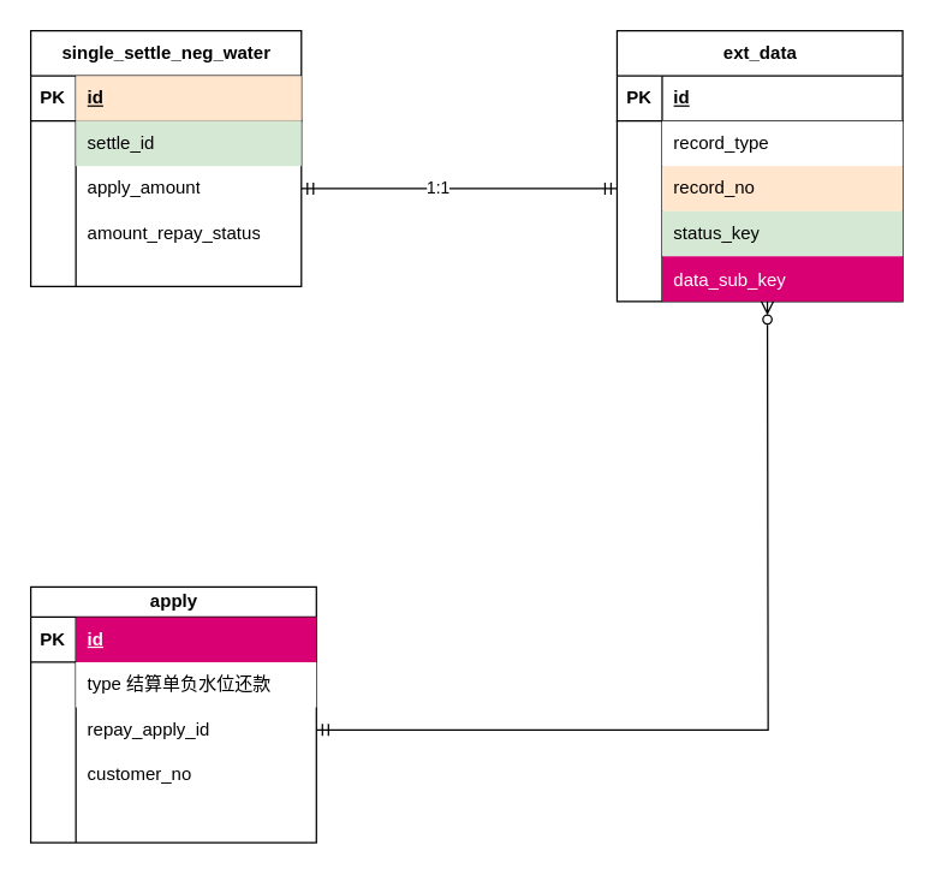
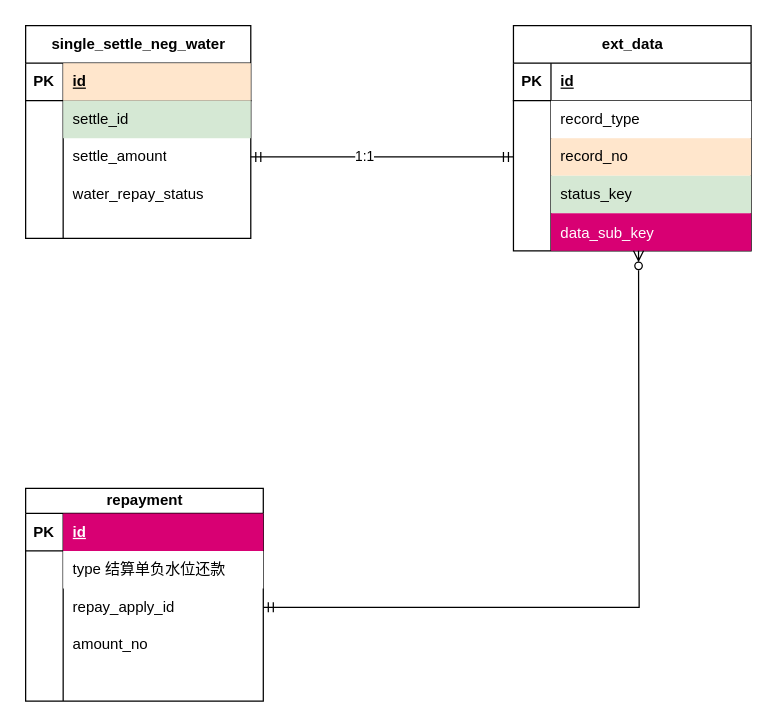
  <mxCell id="0" />
  <mxCell id="1" parent="0" />
  <mxCell id="2" value="single_settle_neg_water" style="shape=table;startSize=30;container=1;collapsible=1;childLayout=tableLayout;fixedRows=1;rowLines=0;fontStyle=1;align=center;resizeLast=1;html=1;swimlaneFillColor=none;" vertex="1" parent="1"><mxGeometry x="20" y="20" width="180" height="170" as="geometry" /></mxCell>
  <mxCell id="3" value="" style="shape=tableRow;horizontal=0;startSize=0;swimlaneHead=0;swimlaneBody=0;fillColor=none;collapsible=0;dropTarget=0;points=[[0,0.5],[1,0.5]];portConstraint=eastwest;top=0;left=0;right=0;bottom=1;" vertex="1" parent="2"><mxGeometry y="30" width="180" height="30" as="geometry" /></mxCell>
  <mxCell id="4" value="PK" style="shape=partialRectangle;connectable=0;fillColor=none;top=0;left=0;bottom=0;right=0;fontStyle=1;overflow=hidden;whiteSpace=wrap;html=1;" vertex="1" parent="3"><mxGeometry width="30" height="30" as="geometry"><mxRectangle width="30" height="30" as="alternateBounds" /></mxGeometry></mxCell>
  <mxCell id="5" value="id" style="shape=partialRectangle;connectable=0;fillColor=#ffe6cc;top=0;left=0;bottom=0;right=0;align=left;spacingLeft=6;fontStyle=5;overflow=hidden;whiteSpace=wrap;html=1;strokeColor=#d79b00;" vertex="1" parent="3"><mxGeometry x="30" width="150" height="30" as="geometry"><mxRectangle width="150" height="30" as="alternateBounds" /></mxGeometry></mxCell>
  <mxCell id="6" value="" style="shape=tableRow;horizontal=0;startSize=0;swimlaneHead=0;swimlaneBody=0;fillColor=none;collapsible=0;dropTarget=0;points=[[0,0.5],[1,0.5]];portConstraint=eastwest;top=0;left=0;right=0;bottom=0;" vertex="1" parent="2"><mxGeometry y="60" width="180" height="30" as="geometry" /></mxCell>
  <mxCell id="7" value="" style="shape=partialRectangle;connectable=0;fillColor=none;top=0;left=0;bottom=0;right=0;editable=1;overflow=hidden;whiteSpace=wrap;html=1;" vertex="1" parent="6"><mxGeometry width="30" height="30" as="geometry"><mxRectangle width="30" height="30" as="alternateBounds" /></mxGeometry></mxCell>
  <mxCell id="8" value="settle_id" style="shape=partialRectangle;connectable=0;top=0;left=0;bottom=0;right=0;align=left;spacingLeft=6;overflow=hidden;whiteSpace=wrap;html=1;fillColor=#d5e8d4;strokeColor=#82b366;" vertex="1" parent="6"><mxGeometry x="30" width="150" height="30" as="geometry"><mxRectangle width="150" height="30" as="alternateBounds" /></mxGeometry></mxCell>
  <mxCell id="9" value="" style="shape=tableRow;horizontal=0;startSize=0;swimlaneHead=0;swimlaneBody=0;fillColor=none;collapsible=0;dropTarget=0;points=[[0,0.5],[1,0.5]];portConstraint=eastwest;top=0;left=0;right=0;bottom=0;" vertex="1" parent="2"><mxGeometry y="90" width="180" height="30" as="geometry" /></mxCell>
  <mxCell id="10" value="" style="shape=partialRectangle;connectable=0;fillColor=none;top=0;left=0;bottom=0;right=0;editable=1;overflow=hidden;whiteSpace=wrap;html=1;" vertex="1" parent="9"><mxGeometry width="30" height="30" as="geometry"><mxRectangle width="30" height="30" as="alternateBounds" /></mxGeometry></mxCell>
- <mxCell id="11" value="apply_amount" style="shape=partialRectangle;connectable=0;fillColor=none;top=0;left=0;bottom=0;right=0;align=left;spacingLeft=6;overflow=hidden;whiteSpace=wrap;html=1;strokeWidth=1;strokeColor=#653939;" vertex="1" parent="9"><mxGeometry x="30" width="150" height="30" as="geometry"><mxRectangle width="150" height="30" as="alternateBounds" /></mxGeometry></mxCell>
+ <mxCell id="11" value="settle_amount" style="shape=partialRectangle;connectable=0;fillColor=none;top=0;left=0;bottom=0;right=0;align=left;spacingLeft=6;overflow=hidden;whiteSpace=wrap;html=1;strokeWidth=1;strokeColor=#653939;" vertex="1" parent="9"><mxGeometry x="30" width="150" height="30" as="geometry"><mxRectangle width="150" height="30" as="alternateBounds" /></mxGeometry></mxCell>
  <mxCell id="12" value="" style="shape=tableRow;horizontal=0;startSize=0;swimlaneHead=0;swimlaneBody=0;fillColor=none;collapsible=0;dropTarget=0;points=[[0,0.5],[1,0.5]];portConstraint=eastwest;top=0;left=0;right=0;bottom=0;" vertex="1" parent="2"><mxGeometry y="120" width="180" height="30" as="geometry" /></mxCell>
  <mxCell id="13" value="" style="shape=partialRectangle;connectable=0;fillColor=none;top=0;left=0;bottom=0;right=0;editable=1;overflow=hidden;whiteSpace=wrap;html=1;" vertex="1" parent="12"><mxGeometry width="30" height="30" as="geometry"><mxRectangle width="30" height="30" as="alternateBounds" /></mxGeometry></mxCell>
- <mxCell id="14" value="amount_repay_status" style="shape=partialRectangle;connectable=0;fillColor=none;top=0;left=0;bottom=0;right=0;align=left;spacingLeft=6;overflow=hidden;whiteSpace=wrap;html=1;" vertex="1" parent="12"><mxGeometry x="30" width="150" height="30" as="geometry"><mxRectangle width="150" height="30" as="alternateBounds" /></mxGeometry></mxCell>
+ <mxCell id="14" value="water_repay_status" style="shape=partialRectangle;connectable=0;fillColor=none;top=0;left=0;bottom=0;right=0;align=left;spacingLeft=6;overflow=hidden;whiteSpace=wrap;html=1;" vertex="1" parent="12"><mxGeometry x="30" width="150" height="30" as="geometry"><mxRectangle width="150" height="30" as="alternateBounds" /></mxGeometry></mxCell>
  <mxCell id="15" value="" style="shape=tableRow;horizontal=0;startSize=0;swimlaneHead=0;swimlaneBody=0;fillColor=none;collapsible=0;dropTarget=0;points=[[0,0.5],[1,0.5]];portConstraint=eastwest;top=0;left=0;right=0;bottom=0;" vertex="1" parent="2"><mxGeometry y="150" width="180" height="20" as="geometry" /></mxCell>
  <mxCell id="16" value="" style="shape=partialRectangle;connectable=0;fillColor=none;top=0;left=0;bottom=0;right=0;editable=1;overflow=hidden;" vertex="1" parent="15"><mxGeometry width="30" height="20" as="geometry"><mxRectangle width="30" height="20" as="alternateBounds" /></mxGeometry></mxCell>
  <mxCell id="17" value="" style="shape=partialRectangle;connectable=0;fillColor=none;top=0;left=0;bottom=0;right=0;align=left;spacingLeft=6;overflow=hidden;" vertex="1" parent="15"><mxGeometry x="30" width="150" height="20" as="geometry"><mxRectangle width="150" height="20" as="alternateBounds" /></mxGeometry></mxCell>
  <mxCell id="18" value="ext_data" style="shape=table;startSize=30;container=1;collapsible=1;childLayout=tableLayout;fixedRows=1;rowLines=0;fontStyle=1;align=center;resizeLast=1;html=1;swimlaneFillColor=none;" vertex="1" parent="1"><mxGeometry x="410" y="20" width="190" height="180" as="geometry" /></mxCell>
  <mxCell id="19" value="" style="shape=tableRow;horizontal=0;startSize=0;swimlaneHead=0;swimlaneBody=0;fillColor=none;collapsible=0;dropTarget=0;points=[[0,0.5],[1,0.5]];portConstraint=eastwest;top=0;left=0;right=0;bottom=1;" vertex="1" parent="18"><mxGeometry y="30" width="190" height="30" as="geometry" /></mxCell>
  <mxCell id="20" value="PK" style="shape=partialRectangle;connectable=0;fillColor=none;top=0;left=0;bottom=0;right=0;fontStyle=1;overflow=hidden;whiteSpace=wrap;html=1;" vertex="1" parent="19"><mxGeometry width="30" height="30" as="geometry"><mxRectangle width="30" height="30" as="alternateBounds" /></mxGeometry></mxCell>
  <mxCell id="21" value="id" style="shape=partialRectangle;connectable=0;fillColor=none;top=0;left=0;bottom=0;right=0;align=left;spacingLeft=6;fontStyle=5;overflow=hidden;whiteSpace=wrap;html=1;" vertex="1" parent="19"><mxGeometry x="30" width="160" height="30" as="geometry"><mxRectangle width="160" height="30" as="alternateBounds" /></mxGeometry></mxCell>
  <mxCell id="22" value="" style="shape=tableRow;horizontal=0;startSize=0;swimlaneHead=0;swimlaneBody=0;fillColor=none;collapsible=0;dropTarget=0;points=[[0,0.5],[1,0.5]];portConstraint=eastwest;top=0;left=0;right=0;bottom=0;" vertex="1" parent="18"><mxGeometry y="60" width="190" height="30" as="geometry" /></mxCell>
  <mxCell id="23" value="" style="shape=partialRectangle;connectable=0;fillColor=none;top=0;left=0;bottom=0;right=0;editable=1;overflow=hidden;whiteSpace=wrap;html=1;" vertex="1" parent="22"><mxGeometry width="30" height="30" as="geometry"><mxRectangle width="30" height="30" as="alternateBounds" /></mxGeometry></mxCell>
  <mxCell id="24" value="record_type" style="shape=partialRectangle;connectable=0;top=0;left=0;bottom=0;right=0;align=left;spacingLeft=6;overflow=hidden;whiteSpace=wrap;html=1;" vertex="1" parent="22"><mxGeometry x="30" width="160" height="30" as="geometry"><mxRectangle width="160" height="30" as="alternateBounds" /></mxGeometry></mxCell>
  <mxCell id="25" value="" style="shape=tableRow;horizontal=0;startSize=0;swimlaneHead=0;swimlaneBody=0;fillColor=none;collapsible=0;dropTarget=0;points=[[0,0.5],[1,0.5]];portConstraint=eastwest;top=0;left=0;right=0;bottom=0;" vertex="1" parent="18"><mxGeometry y="90" width="190" height="30" as="geometry" /></mxCell>
  <mxCell id="26" value="" style="shape=partialRectangle;connectable=0;fillColor=none;top=0;left=0;bottom=0;right=0;editable=1;overflow=hidden;whiteSpace=wrap;html=1;" vertex="1" parent="25"><mxGeometry width="30" height="30" as="geometry"><mxRectangle width="30" height="30" as="alternateBounds" /></mxGeometry></mxCell>
  <mxCell id="27" value="record_no" style="shape=partialRectangle;connectable=0;fillColor=#ffe6cc;top=0;left=0;bottom=0;right=0;align=left;spacingLeft=6;overflow=hidden;whiteSpace=wrap;html=1;strokeWidth=1;strokeColor=#d79b00;" vertex="1" parent="25"><mxGeometry x="30" width="160" height="30" as="geometry"><mxRectangle width="160" height="30" as="alternateBounds" /></mxGeometry></mxCell>
  <mxCell id="28" value="" style="shape=tableRow;horizontal=0;startSize=0;swimlaneHead=0;swimlaneBody=0;fillColor=none;collapsible=0;dropTarget=0;points=[[0,0.5],[1,0.5]];portConstraint=eastwest;top=0;left=0;right=0;bottom=0;" vertex="1" parent="18"><mxGeometry y="120" width="190" height="30" as="geometry" /></mxCell>
  <mxCell id="29" value="" style="shape=partialRectangle;connectable=0;fillColor=none;top=0;left=0;bottom=0;right=0;editable=1;overflow=hidden;whiteSpace=wrap;html=1;" vertex="1" parent="28"><mxGeometry width="30" height="30" as="geometry"><mxRectangle width="30" height="30" as="alternateBounds" /></mxGeometry></mxCell>
  <mxCell id="30" value="status_key" style="shape=partialRectangle;connectable=0;fillColor=#d5e8d4;top=0;left=0;bottom=0;right=0;align=left;spacingLeft=6;overflow=hidden;whiteSpace=wrap;html=1;strokeColor=#82b366;" vertex="1" parent="28"><mxGeometry x="30" width="160" height="30" as="geometry"><mxRectangle width="160" height="30" as="alternateBounds" /></mxGeometry></mxCell>
  <mxCell id="31" value="" style="shape=tableRow;horizontal=0;startSize=0;swimlaneHead=0;swimlaneBody=0;fillColor=none;collapsible=0;dropTarget=0;points=[[0,0.5],[1,0.5]];portConstraint=eastwest;top=0;left=0;right=0;bottom=0;" vertex="1" parent="18"><mxGeometry y="150" width="190" height="30" as="geometry" /></mxCell>
  <mxCell id="32" value="" style="shape=partialRectangle;connectable=0;fillColor=none;top=0;left=0;bottom=0;right=0;editable=1;overflow=hidden;" vertex="1" parent="31"><mxGeometry width="30" height="30" as="geometry"><mxRectangle width="30" height="30" as="alternateBounds" /></mxGeometry></mxCell>
  <mxCell id="33" value="data_sub_key" style="shape=partialRectangle;connectable=0;fillColor=#d80073;top=0;left=0;bottom=0;right=0;align=left;spacingLeft=6;overflow=hidden;fontColor=#ffffff;strokeColor=#A50040;" vertex="1" parent="31"><mxGeometry x="30" width="160" height="30" as="geometry"><mxRectangle width="160" height="30" as="alternateBounds" /></mxGeometry></mxCell>
- <mxCell id="34" value="apply" style="shape=table;startSize=20;container=1;collapsible=1;childLayout=tableLayout;fixedRows=1;rowLines=0;fontStyle=1;align=center;resizeLast=1;html=1;swimlaneFillColor=none;" vertex="1" parent="1"><mxGeometry x="20" y="390" width="190" height="170" as="geometry" /></mxCell>
+ <mxCell id="34" value="repayment" style="shape=table;startSize=20;container=1;collapsible=1;childLayout=tableLayout;fixedRows=1;rowLines=0;fontStyle=1;align=center;resizeLast=1;html=1;swimlaneFillColor=none;" vertex="1" parent="1"><mxGeometry x="20" y="390" width="190" height="170" as="geometry" /></mxCell>
  <mxCell id="35" value="" style="shape=tableRow;horizontal=0;startSize=0;swimlaneHead=0;swimlaneBody=0;fillColor=none;collapsible=0;dropTarget=0;points=[[0,0.5],[1,0.5]];portConstraint=eastwest;top=0;left=0;right=0;bottom=1;" vertex="1" parent="34"><mxGeometry y="20" width="190" height="30" as="geometry" /></mxCell>
  <mxCell id="36" value="PK" style="shape=partialRectangle;connectable=0;fillColor=none;top=0;left=0;bottom=0;right=0;fontStyle=1;overflow=hidden;whiteSpace=wrap;html=1;" vertex="1" parent="35"><mxGeometry width="30" height="30" as="geometry"><mxRectangle width="30" height="30" as="alternateBounds" /></mxGeometry></mxCell>
  <mxCell id="37" value="id" style="shape=partialRectangle;connectable=0;fillColor=#d80073;top=0;left=0;bottom=0;right=0;align=left;spacingLeft=6;fontStyle=5;overflow=hidden;whiteSpace=wrap;html=1;fontColor=#ffffff;strokeColor=#A50040;" vertex="1" parent="35"><mxGeometry x="30" width="160" height="30" as="geometry"><mxRectangle width="160" height="30" as="alternateBounds" /></mxGeometry></mxCell>
  <mxCell id="38" value="" style="shape=tableRow;horizontal=0;startSize=0;swimlaneHead=0;swimlaneBody=0;fillColor=none;collapsible=0;dropTarget=0;points=[[0,0.5],[1,0.5]];portConstraint=eastwest;top=0;left=0;right=0;bottom=0;" vertex="1" parent="34"><mxGeometry y="50" width="190" height="30" as="geometry" /></mxCell>
  <mxCell id="39" value="" style="shape=partialRectangle;connectable=0;fillColor=none;top=0;left=0;bottom=0;right=0;editable=1;overflow=hidden;whiteSpace=wrap;html=1;" vertex="1" parent="38"><mxGeometry width="30" height="30" as="geometry"><mxRectangle width="30" height="30" as="alternateBounds" /></mxGeometry></mxCell>
  <mxCell id="40" value="type 结算单负水位还款" style="shape=partialRectangle;connectable=0;top=0;left=0;bottom=0;right=0;align=left;spacingLeft=6;overflow=hidden;whiteSpace=wrap;html=1;" vertex="1" parent="38"><mxGeometry x="30" width="160" height="30" as="geometry"><mxRectangle width="160" height="30" as="alternateBounds" /></mxGeometry></mxCell>
  <mxCell id="41" value="" style="shape=tableRow;horizontal=0;startSize=0;swimlaneHead=0;swimlaneBody=0;fillColor=none;collapsible=0;dropTarget=0;points=[[0,0.5],[1,0.5]];portConstraint=eastwest;top=0;left=0;right=0;bottom=0;" vertex="1" parent="34"><mxGeometry y="80" width="190" height="30" as="geometry" /></mxCell>
  <mxCell id="42" value="" style="shape=partialRectangle;connectable=0;fillColor=none;top=0;left=0;bottom=0;right=0;editable=1;overflow=hidden;whiteSpace=wrap;html=1;" vertex="1" parent="41"><mxGeometry width="30" height="30" as="geometry"><mxRectangle width="30" height="30" as="alternateBounds" /></mxGeometry></mxCell>
  <mxCell id="43" value="repay_apply_id" style="shape=partialRectangle;connectable=0;fillColor=none;top=0;left=0;bottom=0;right=0;align=left;spacingLeft=6;overflow=hidden;whiteSpace=wrap;html=1;strokeWidth=1;strokeColor=#653939;" vertex="1" parent="41"><mxGeometry x="30" width="160" height="30" as="geometry"><mxRectangle width="160" height="30" as="alternateBounds" /></mxGeometry></mxCell>
  <mxCell id="44" value="" style="shape=tableRow;horizontal=0;startSize=0;swimlaneHead=0;swimlaneBody=0;fillColor=none;collapsible=0;dropTarget=0;points=[[0,0.5],[1,0.5]];portConstraint=eastwest;top=0;left=0;right=0;bottom=0;" vertex="1" parent="34"><mxGeometry y="110" width="190" height="30" as="geometry" /></mxCell>
  <mxCell id="45" value="" style="shape=partialRectangle;connectable=0;fillColor=none;top=0;left=0;bottom=0;right=0;editable=1;overflow=hidden;whiteSpace=wrap;html=1;" vertex="1" parent="44"><mxGeometry width="30" height="30" as="geometry"><mxRectangle width="30" height="30" as="alternateBounds" /></mxGeometry></mxCell>
- <mxCell id="46" value="customer_no" style="shape=partialRectangle;connectable=0;fillColor=none;top=0;left=0;bottom=0;right=0;align=left;spacingLeft=6;overflow=hidden;whiteSpace=wrap;html=1;" vertex="1" parent="44"><mxGeometry x="30" width="160" height="30" as="geometry"><mxRectangle width="160" height="30" as="alternateBounds" /></mxGeometry></mxCell>
+ <mxCell id="46" value="amount_no" style="shape=partialRectangle;connectable=0;fillColor=none;top=0;left=0;bottom=0;right=0;align=left;spacingLeft=6;overflow=hidden;whiteSpace=wrap;html=1;" vertex="1" parent="44"><mxGeometry x="30" width="160" height="30" as="geometry"><mxRectangle width="160" height="30" as="alternateBounds" /></mxGeometry></mxCell>
  <mxCell id="47" value="" style="shape=tableRow;horizontal=0;startSize=0;swimlaneHead=0;swimlaneBody=0;fillColor=none;collapsible=0;dropTarget=0;points=[[0,0.5],[1,0.5]];portConstraint=eastwest;top=0;left=0;right=0;bottom=0;" vertex="1" parent="34"><mxGeometry y="140" width="190" height="30" as="geometry" /></mxCell>
  <mxCell id="48" value="" style="shape=partialRectangle;connectable=0;fillColor=none;top=0;left=0;bottom=0;right=0;editable=1;overflow=hidden;" vertex="1" parent="47"><mxGeometry width="30" height="30" as="geometry"><mxRectangle width="30" height="30" as="alternateBounds" /></mxGeometry></mxCell>
  <mxCell id="49" value="" style="shape=partialRectangle;connectable=0;fillColor=none;top=0;left=0;bottom=0;right=0;align=left;spacingLeft=6;overflow=hidden;" vertex="1" parent="47"><mxGeometry x="30" width="160" height="30" as="geometry"><mxRectangle width="160" height="30" as="alternateBounds" /></mxGeometry></mxCell>
  <mxCell id="50" style="edgeStyle=orthogonalEdgeStyle;rounded=0;orthogonalLoop=1;jettySize=auto;html=1;exitX=1;exitY=0.5;exitDx=0;exitDy=0;startArrow=ERmandOne;startFill=0;endArrow=ERzeroToMany;endFill=0;" edge="1" parent="1" source="41"><mxGeometry relative="1" as="geometry"><mxPoint x="510" y="200" as="targetPoint" /></mxGeometry></mxCell>
  <mxCell id="51" style="edgeStyle=orthogonalEdgeStyle;rounded=0;orthogonalLoop=1;jettySize=auto;html=1;entryX=0;entryY=0.5;entryDx=0;entryDy=0;startArrow=ERmandOne;startFill=0;endArrow=ERmandOne;endFill=0;" edge="1" parent="1" source="9" target="25"><mxGeometry relative="1" as="geometry" /></mxCell>
  <mxCell id="52" value="1:1" style="edgeLabel;html=1;align=center;verticalAlign=middle;resizable=0;points=[];" vertex="1" connectable="0" parent="51"><mxGeometry x="-0.143" y="1" relative="1" as="geometry"><mxPoint as="offset" /></mxGeometry></mxCell>
